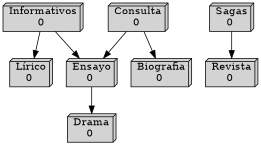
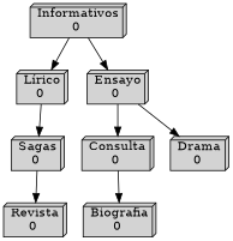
  digraph {
    bgcolor=white
    color=lightgrey
    style=filled
    node [shape=box3d style=filled]
    n1 [label="Informativos\n0 "]
    n2 [label="Lírico\n0 "]
    n3 [label="Ensayo\n0 "]
    n4 [label="Consulta\n0 "]
    n5 [label="Biografia\n0 "]
    n6 [label="Sagas\n0 "]
    n7 [label="Drama\n0 "]
    n8 [label="Revista\n0 "]
    n1 -> n2
    n1 -> n3
+   n2 -> n6
    n3 -> n7
-   n4 -> n3
+   n3 -> n4
    n4 -> n5
    n6 -> n8
  }
